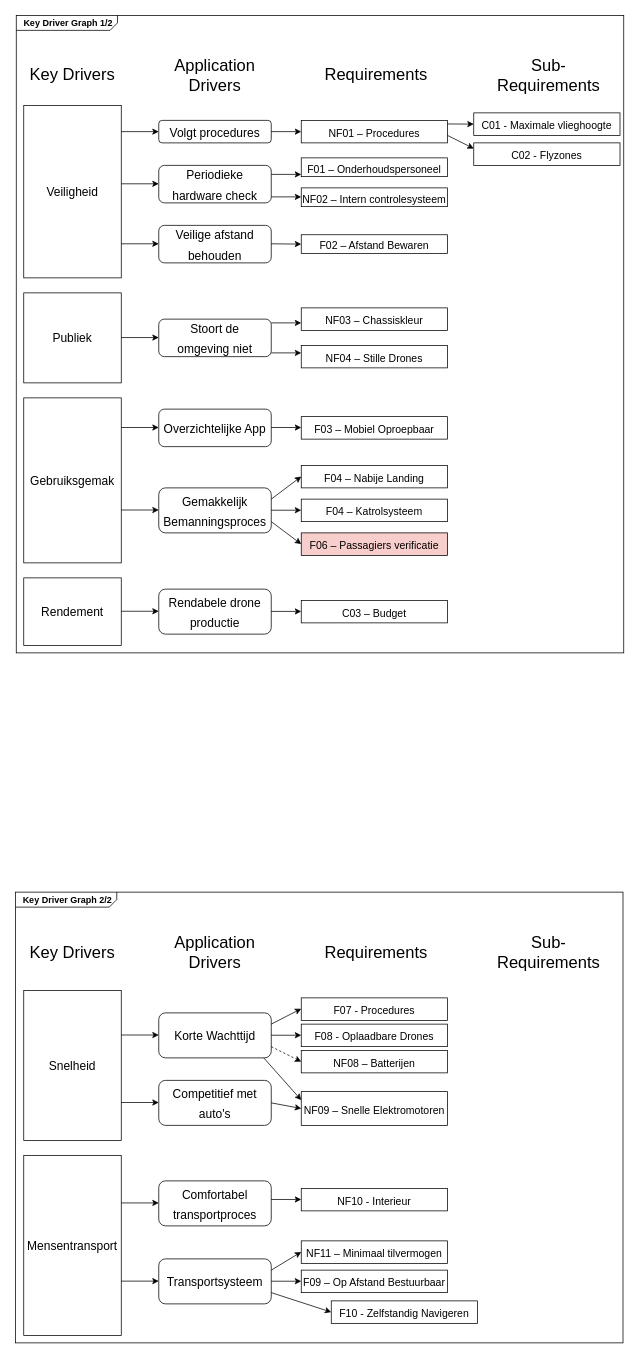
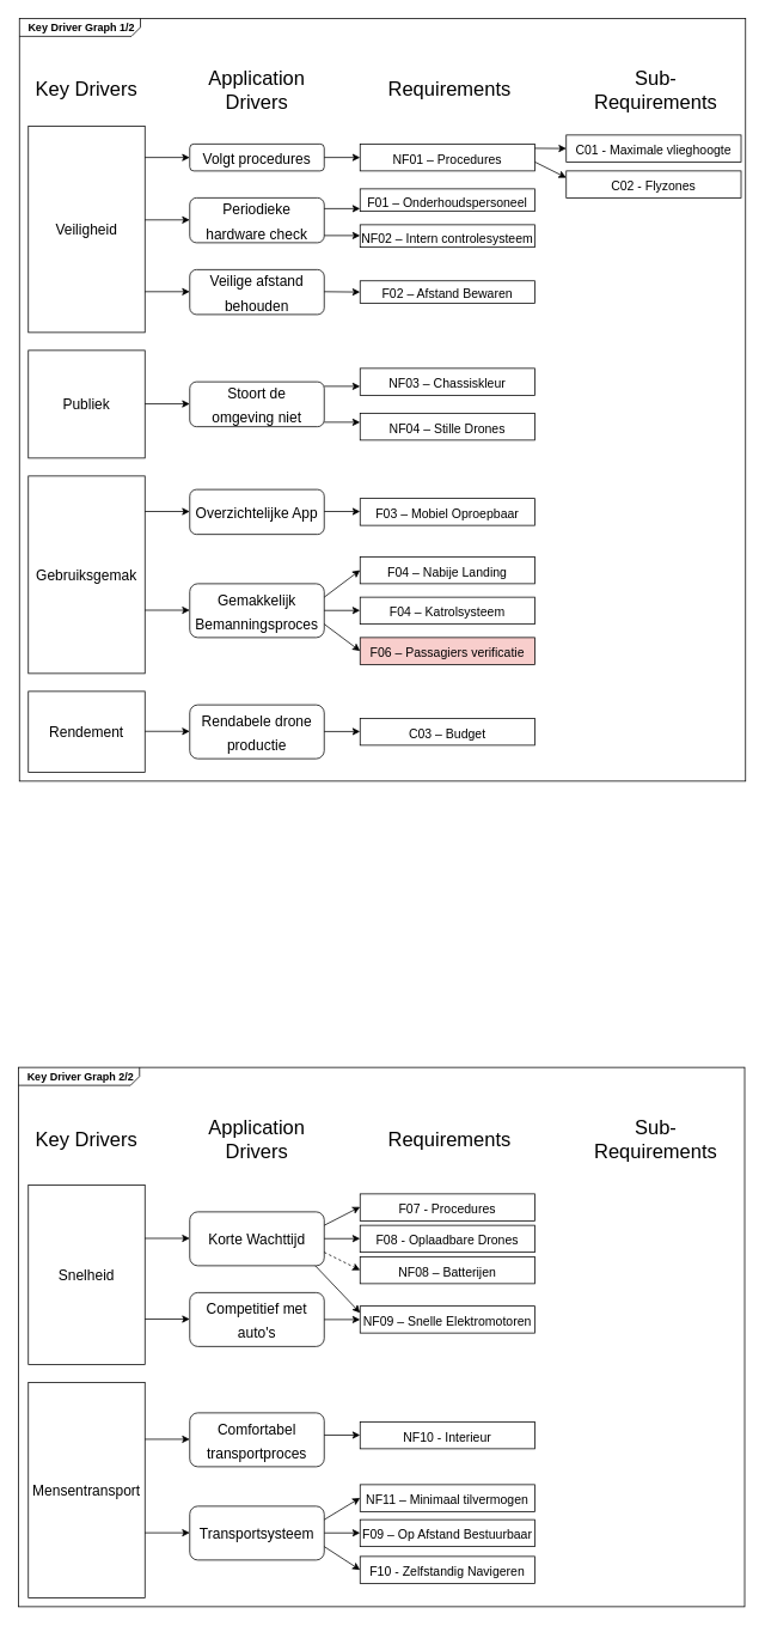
  <mxCell id="0" />
  <mxCell id="1" parent="0" />
  <mxCell id="2" value="&lt;p style=&quot;margin: 0px ; margin-top: 4px ; margin-left: 10px ; text-align: left&quot;&gt;&lt;b&gt;Key Driver Graph 2/2&lt;/b&gt;&lt;/p&gt;" style="html=1;shape=mxgraph.sysml.package;align=left;spacingLeft=5;verticalAlign=top;spacingTop=-3;labelX=135;html=1;overflow=fill;" parent="1" vertex="1"><mxGeometry x="20" y="1189" width="810" height="601" as="geometry" /></mxCell>
  <mxCell id="3" value="&lt;p style=&quot;margin: 0px ; margin-top: 4px ; margin-left: 10px ; text-align: left&quot;&gt;&lt;b&gt;Key Driver Graph 1/2&lt;/b&gt;&lt;/p&gt;" style="html=1;shape=mxgraph.sysml.package;align=left;spacingLeft=5;verticalAlign=top;spacingTop=-3;labelX=135;html=1;overflow=fill;" parent="1" vertex="1"><mxGeometry x="21" y="20" width="810" height="850" as="geometry" /></mxCell>
  <mxCell id="4" value="&lt;font style=&quot;font-size: 16px&quot;&gt;Veiligheid&lt;/font&gt;" style="rounded=0;whiteSpace=wrap;html=1;" parent="1" vertex="1"><mxGeometry x="31" y="140" width="130" height="230" as="geometry" /></mxCell>
  <mxCell id="5" value="Key Drivers" style="text;html=1;strokeColor=none;fillColor=none;align=center;verticalAlign=middle;whiteSpace=wrap;rounded=0;fontSize=22;" parent="1" vertex="1"><mxGeometry x="36" y="90" width="120" height="20" as="geometry" /></mxCell>
  <mxCell id="6" value="Application Drivers" style="text;html=1;strokeColor=none;fillColor=none;align=center;verticalAlign=middle;whiteSpace=wrap;rounded=0;fontSize=22;" parent="1" vertex="1"><mxGeometry x="226" y="90" width="120" height="20" as="geometry" /></mxCell>
  <mxCell id="7" value="Requirements" style="text;html=1;strokeColor=none;fillColor=none;align=center;verticalAlign=middle;whiteSpace=wrap;rounded=0;fontSize=22;" parent="1" vertex="1"><mxGeometry x="441" y="90" width="120" height="20" as="geometry" /></mxCell>
  <mxCell id="8" value="&lt;font style=&quot;font-size: 16px&quot;&gt;Volgt procedures&lt;/font&gt;" style="rounded=1;whiteSpace=wrap;html=1;fontSize=22;" parent="1" vertex="1"><mxGeometry x="211" y="160" width="150" height="30" as="geometry" /></mxCell>
  <mxCell id="9" value="&lt;font style=&quot;font-size: 16px&quot;&gt;Periodieke &lt;br&gt;hardware check&lt;/font&gt;" style="rounded=1;whiteSpace=wrap;html=1;fontSize=22;" parent="1" vertex="1"><mxGeometry x="211" y="220" width="150" height="50" as="geometry" /></mxCell>
  <mxCell id="10" value="&lt;span style=&quot;line-height: 107%&quot;&gt;&lt;font style=&quot;font-size: 14px&quot;&gt;NF01 – Procedures&lt;/font&gt;&lt;/span&gt;" style="rounded=0;whiteSpace=wrap;html=1;fontSize=22;" parent="1" vertex="1"><mxGeometry x="401" y="160" width="195" height="30" as="geometry" /></mxCell>
  <mxCell id="11" value="&lt;span style=&quot;line-height: 107%&quot;&gt;&lt;font style=&quot;font-size: 14px&quot;&gt;F01 – Onderhoudspersoneel&lt;/font&gt;&lt;/span&gt;" style="rounded=0;whiteSpace=wrap;html=1;fontSize=22;" parent="1" vertex="1"><mxGeometry x="401" y="210" width="195" height="25" as="geometry" /></mxCell>
  <mxCell id="12" value="&lt;font style=&quot;font-size: 16px&quot;&gt;Publiek&lt;/font&gt;" style="rounded=0;whiteSpace=wrap;html=1;" parent="1" vertex="1"><mxGeometry x="31" y="390" width="130" height="120" as="geometry" /></mxCell>
  <mxCell id="13" value="&lt;font style=&quot;font-size: 16px&quot;&gt;Stoort de &lt;br&gt;omgeving niet&lt;/font&gt;" style="rounded=1;whiteSpace=wrap;html=1;fontSize=22;" parent="1" vertex="1"><mxGeometry x="211" y="425" width="150" height="50" as="geometry" /></mxCell>
  <mxCell id="14" value="&lt;font style=&quot;font-size: 16px&quot;&gt;Veilige afstand behouden&lt;/font&gt;" style="rounded=1;whiteSpace=wrap;html=1;fontSize=22;" parent="1" vertex="1"><mxGeometry x="211" y="300" width="150" height="50" as="geometry" /></mxCell>
  <mxCell id="15" value="&lt;span style=&quot;line-height: 107%&quot;&gt;&lt;font style=&quot;font-size: 14px&quot;&gt;F02 – Afstand Bewaren&lt;/font&gt;&lt;/span&gt;" style="rounded=0;whiteSpace=wrap;html=1;fontSize=22;" parent="1" vertex="1"><mxGeometry x="401" y="312.5" width="195" height="25" as="geometry" /></mxCell>
  <mxCell id="16" value="&lt;span style=&quot;line-height: 107%&quot;&gt;&lt;font style=&quot;font-size: 14px&quot;&gt;NF03 – Chassiskleur&lt;/font&gt;&lt;/span&gt;" style="rounded=0;whiteSpace=wrap;html=1;fontSize=22;" parent="1" vertex="1"><mxGeometry x="401" y="410" width="195" height="30" as="geometry" /></mxCell>
  <mxCell id="17" value="&lt;span style=&quot;line-height: 107%&quot;&gt;&lt;font style=&quot;font-size: 14px&quot;&gt;NF04 – Stille Drones&lt;/font&gt;&lt;/span&gt;" style="rounded=0;whiteSpace=wrap;html=1;fontSize=22;" parent="1" vertex="1"><mxGeometry x="401" y="460" width="195" height="30" as="geometry" /></mxCell>
  <mxCell id="18" value="&lt;font style=&quot;font-size: 16px&quot;&gt;Gebruiksgemak&lt;/font&gt;" style="rounded=0;whiteSpace=wrap;html=1;" parent="1" vertex="1"><mxGeometry x="31" y="530" width="130" height="220" as="geometry" /></mxCell>
  <mxCell id="19" value="Sub-Requirements" style="text;html=1;strokeColor=none;fillColor=none;align=center;verticalAlign=middle;whiteSpace=wrap;rounded=0;fontSize=22;" parent="1" vertex="1"><mxGeometry x="671" y="90" width="120" height="20" as="geometry" /></mxCell>
  <mxCell id="20" value="&lt;span style=&quot;line-height: 107%&quot;&gt;&lt;font style=&quot;font-size: 14px&quot;&gt;C01 - Maximale vlieghoogte&lt;/font&gt;&lt;/span&gt;" style="rounded=0;whiteSpace=wrap;html=1;fontSize=22;" parent="1" vertex="1"><mxGeometry x="631" y="150" width="195" height="30" as="geometry" /></mxCell>
  <mxCell id="21" value="&lt;span style=&quot;line-height: 107%&quot;&gt;&lt;font style=&quot;font-size: 14px&quot;&gt;C02 - Flyzones&lt;/font&gt;&lt;/span&gt;" style="rounded=0;whiteSpace=wrap;html=1;fontSize=22;" parent="1" vertex="1"><mxGeometry x="631" y="190" width="195" height="30" as="geometry" /></mxCell>
  <mxCell id="22" value="" style="endArrow=classic;html=1;fontSize=22;entryX=0;entryY=0.5;entryDx=0;entryDy=0;" parent="1" target="8" edge="1"><mxGeometry width="50" height="50" relative="1" as="geometry"><mxPoint x="161" y="175" as="sourcePoint" /><mxPoint x="261" y="150" as="targetPoint" /></mxGeometry></mxCell>
  <mxCell id="23" value="" style="endArrow=classic;html=1;fontSize=22;" parent="1" edge="1"><mxGeometry width="50" height="50" relative="1" as="geometry"><mxPoint x="361" y="175" as="sourcePoint" /><mxPoint x="401" y="175" as="targetPoint" /></mxGeometry></mxCell>
  <mxCell id="24" value="" style="endArrow=classic;html=1;fontSize=22;" parent="1" edge="1"><mxGeometry width="50" height="50" relative="1" as="geometry"><mxPoint x="596" y="164.76" as="sourcePoint" /><mxPoint x="631" y="165" as="targetPoint" /></mxGeometry></mxCell>
  <mxCell id="25" value="" style="endArrow=classic;html=1;fontSize=22;entryX=0;entryY=0.25;entryDx=0;entryDy=0;" parent="1" target="21" edge="1"><mxGeometry width="50" height="50" relative="1" as="geometry"><mxPoint x="596" y="180" as="sourcePoint" /><mxPoint x="646" y="180" as="targetPoint" /></mxGeometry></mxCell>
  <mxCell id="26" value="" style="endArrow=classic;html=1;fontSize=22;entryX=0;entryY=0.5;entryDx=0;entryDy=0;" parent="1" edge="1"><mxGeometry width="50" height="50" relative="1" as="geometry"><mxPoint x="161" y="244.58" as="sourcePoint" /><mxPoint x="211" y="244.58" as="targetPoint" /></mxGeometry></mxCell>
  <mxCell id="27" value="" style="endArrow=classic;html=1;fontSize=22;entryX=0;entryY=0.5;entryDx=0;entryDy=0;" parent="1" edge="1"><mxGeometry width="50" height="50" relative="1" as="geometry"><mxPoint x="161" y="324.58" as="sourcePoint" /><mxPoint x="211" y="324.58" as="targetPoint" /></mxGeometry></mxCell>
  <mxCell id="28" value="" style="endArrow=classic;html=1;fontSize=22;entryX=0;entryY=0.5;entryDx=0;entryDy=0;" parent="1" edge="1"><mxGeometry width="50" height="50" relative="1" as="geometry"><mxPoint x="161" y="449.58" as="sourcePoint" /><mxPoint x="211" y="449.58" as="targetPoint" /></mxGeometry></mxCell>
  <mxCell id="29" value="" style="endArrow=classic;html=1;fontSize=22;" parent="1" edge="1"><mxGeometry width="50" height="50" relative="1" as="geometry"><mxPoint x="361" y="324.58" as="sourcePoint" /><mxPoint x="401" y="325" as="targetPoint" /></mxGeometry></mxCell>
  <mxCell id="30" value="" style="endArrow=classic;html=1;fontSize=22;" parent="1" edge="1"><mxGeometry width="50" height="50" relative="1" as="geometry"><mxPoint x="361" y="430" as="sourcePoint" /><mxPoint x="401" y="430" as="targetPoint" /></mxGeometry></mxCell>
  <mxCell id="31" value="" style="endArrow=classic;html=1;fontSize=22;" parent="1" edge="1"><mxGeometry width="50" height="50" relative="1" as="geometry"><mxPoint x="361" y="470" as="sourcePoint" /><mxPoint x="401" y="470" as="targetPoint" /></mxGeometry></mxCell>
  <mxCell id="32" value="&lt;font style=&quot;font-size: 16px&quot;&gt;Overzichtelijke App&lt;/font&gt;" style="rounded=1;whiteSpace=wrap;html=1;fontSize=22;" parent="1" vertex="1"><mxGeometry x="211" y="545" width="150" height="50" as="geometry" /></mxCell>
  <mxCell id="33" value="&lt;font style=&quot;font-size: 16px&quot;&gt;Gemakkelijk&lt;br&gt;Bemanningsproces&lt;br&gt;&lt;/font&gt;" style="rounded=1;whiteSpace=wrap;html=1;fontSize=22;" parent="1" vertex="1"><mxGeometry x="211" y="650" width="150" height="60" as="geometry" /></mxCell>
  <mxCell id="34" value="&lt;span style=&quot;line-height: 107%&quot;&gt;&lt;font style=&quot;font-size: 14px&quot;&gt;F03 – Mobiel Oproepbaar&lt;/font&gt;&lt;/span&gt;" style="rounded=0;whiteSpace=wrap;html=1;fontSize=22;" parent="1" vertex="1"><mxGeometry x="401" y="555" width="195" height="30" as="geometry" /></mxCell>
  <mxCell id="35" value="&lt;span style=&quot;line-height: 107%&quot;&gt;&lt;font style=&quot;font-size: 14px&quot;&gt;F04 – Nabije Landing&lt;/font&gt;&lt;/span&gt;" style="rounded=0;whiteSpace=wrap;html=1;fontSize=22;" parent="1" vertex="1"><mxGeometry x="401" y="620" width="195" height="30" as="geometry" /></mxCell>
  <mxCell id="36" value="&lt;span style=&quot;line-height: 107%&quot;&gt;&lt;font style=&quot;font-size: 14px&quot;&gt;F04 – Katrolsysteem&lt;/font&gt;&lt;/span&gt;" style="rounded=0;whiteSpace=wrap;html=1;fontSize=22;" parent="1" vertex="1"><mxGeometry x="401" y="665" width="195" height="30" as="geometry" /></mxCell>
  <mxCell id="37" value="&lt;span style=&quot;line-height: 107%&quot;&gt;&lt;font style=&quot;font-size: 14px&quot;&gt;F06 – Passagiers verificatie&lt;/font&gt;&lt;/span&gt;" style="rounded=0;whiteSpace=wrap;html=1;fontSize=22;fillColor=#f8cecc;" parent="1" vertex="1"><mxGeometry x="401" y="710" width="195" height="30" as="geometry" /></mxCell>
  <mxCell id="38" value="" style="endArrow=classic;html=1;fontSize=22;entryX=0;entryY=0.5;entryDx=0;entryDy=0;" parent="1" edge="1"><mxGeometry width="50" height="50" relative="1" as="geometry"><mxPoint x="161" y="569.5" as="sourcePoint" /><mxPoint x="211" y="569.5" as="targetPoint" /></mxGeometry></mxCell>
  <mxCell id="39" value="" style="endArrow=classic;html=1;fontSize=22;entryX=0;entryY=0.5;entryDx=0;entryDy=0;" parent="1" edge="1"><mxGeometry width="50" height="50" relative="1" as="geometry"><mxPoint x="161" y="679.5" as="sourcePoint" /><mxPoint x="211" y="679.5" as="targetPoint" /></mxGeometry></mxCell>
  <mxCell id="40" value="" style="endArrow=classic;html=1;fontSize=22;" parent="1" edge="1"><mxGeometry width="50" height="50" relative="1" as="geometry"><mxPoint x="361" y="569.5" as="sourcePoint" /><mxPoint x="401" y="569.5" as="targetPoint" /></mxGeometry></mxCell>
  <mxCell id="41" value="" style="endArrow=classic;html=1;fontSize=22;exitX=1;exitY=0.25;exitDx=0;exitDy=0;" parent="1" source="33" edge="1"><mxGeometry width="50" height="50" relative="1" as="geometry"><mxPoint x="361" y="634.9" as="sourcePoint" /><mxPoint x="401" y="634.9" as="targetPoint" /></mxGeometry></mxCell>
  <mxCell id="42" value="" style="endArrow=classic;html=1;fontSize=22;" parent="1" edge="1"><mxGeometry width="50" height="50" relative="1" as="geometry"><mxPoint x="361" y="679.8" as="sourcePoint" /><mxPoint x="401" y="679.8" as="targetPoint" /></mxGeometry></mxCell>
  <mxCell id="43" value="" style="endArrow=classic;html=1;fontSize=22;entryX=0;entryY=0.5;entryDx=0;entryDy=0;" parent="1" target="37" edge="1"><mxGeometry width="50" height="50" relative="1" as="geometry"><mxPoint x="361" y="695" as="sourcePoint" /><mxPoint x="401" y="695" as="targetPoint" /></mxGeometry></mxCell>
  <mxCell id="44" value="&lt;font style=&quot;font-size: 16px&quot;&gt;Rendement&lt;/font&gt;" style="rounded=0;whiteSpace=wrap;html=1;" parent="1" vertex="1"><mxGeometry x="31" y="770" width="130" height="90" as="geometry" /></mxCell>
  <mxCell id="45" value="&lt;font style=&quot;font-size: 16px&quot;&gt;Snelheid&lt;/font&gt;" style="rounded=0;whiteSpace=wrap;html=1;" parent="1" vertex="1"><mxGeometry x="31" y="1320" width="130" height="200" as="geometry" /></mxCell>
  <mxCell id="46" value="&lt;font style=&quot;font-size: 16px&quot;&gt;Mensentransport&lt;/font&gt;" style="rounded=0;whiteSpace=wrap;html=1;" parent="1" vertex="1"><mxGeometry x="31" y="1540" width="130" height="240" as="geometry" /></mxCell>
  <mxCell id="47" value="&lt;font style=&quot;font-size: 16px&quot;&gt;Rendabele drone productie&lt;br&gt;&lt;/font&gt;" style="rounded=1;whiteSpace=wrap;html=1;fontSize=22;" parent="1" vertex="1"><mxGeometry x="211" y="785" width="150" height="60" as="geometry" /></mxCell>
  <mxCell id="48" value="&lt;span style=&quot;line-height: 107%&quot;&gt;&lt;font style=&quot;font-size: 14px&quot;&gt;C03 – Budget&lt;/font&gt;&lt;/span&gt;" style="rounded=0;whiteSpace=wrap;html=1;fontSize=22;" parent="1" vertex="1"><mxGeometry x="401" y="800" width="195" height="30" as="geometry" /></mxCell>
  <mxCell id="49" value="&lt;font style=&quot;font-size: 16px&quot;&gt;Competitief met auto's&lt;br&gt;&lt;/font&gt;" style="rounded=1;whiteSpace=wrap;html=1;fontSize=22;" parent="1" vertex="1"><mxGeometry x="211" y="1440" width="150" height="60" as="geometry" /></mxCell>
  <mxCell id="50" value="&lt;span style=&quot;font-size: 14px&quot;&gt;F08 - Oplaadbare Drones&lt;/span&gt;" style="rounded=0;whiteSpace=wrap;html=1;fontSize=22;" parent="1" vertex="1"><mxGeometry x="401" y="1365" width="195" height="30" as="geometry" /></mxCell>
  <mxCell id="51" value="&lt;span style=&quot;font-size: 14px&quot;&gt;F07 - Procedures&lt;/span&gt;" style="rounded=0;whiteSpace=wrap;html=1;fontSize=22;" parent="1" vertex="1"><mxGeometry x="401" y="1330" width="195" height="30" as="geometry" /></mxCell>
  <mxCell id="52" value="&lt;font style=&quot;font-size: 16px&quot;&gt;Korte Wachttijd&lt;br&gt;&lt;/font&gt;" style="rounded=1;whiteSpace=wrap;html=1;fontSize=22;" parent="1" vertex="1"><mxGeometry x="211" y="1350" width="150" height="60" as="geometry" /></mxCell>
  <mxCell id="53" value="" style="endArrow=classic;html=1;fontSize=22;" parent="1" edge="1"><mxGeometry width="50" height="50" relative="1" as="geometry"><mxPoint x="361" y="232" as="sourcePoint" /><mxPoint x="401" y="232" as="targetPoint" /></mxGeometry></mxCell>
  <mxCell id="54" value="&lt;span style=&quot;line-height: 107%&quot;&gt;&lt;font style=&quot;font-size: 14px&quot;&gt;NF02 – Intern controlesysteem&lt;/font&gt;&lt;/span&gt;" style="rounded=0;whiteSpace=wrap;html=1;fontSize=22;" parent="1" vertex="1"><mxGeometry x="401" y="250" width="195" height="25" as="geometry" /></mxCell>
  <mxCell id="55" value="" style="endArrow=classic;html=1;fontSize=22;entryX=0;entryY=0.5;entryDx=0;entryDy=0;" parent="1" edge="1"><mxGeometry width="50" height="50" relative="1" as="geometry"><mxPoint x="161" y="814.5" as="sourcePoint" /><mxPoint x="211" y="814.5" as="targetPoint" /></mxGeometry></mxCell>
  <mxCell id="56" value="" style="endArrow=classic;html=1;fontSize=22;" parent="1" edge="1"><mxGeometry width="50" height="50" relative="1" as="geometry"><mxPoint x="361" y="814.71" as="sourcePoint" /><mxPoint x="401" y="814.71" as="targetPoint" /></mxGeometry></mxCell>
  <mxCell id="57" value="Key Drivers" style="text;html=1;strokeColor=none;fillColor=none;align=center;verticalAlign=middle;whiteSpace=wrap;rounded=0;fontSize=22;" parent="1" vertex="1"><mxGeometry x="36" y="1260" width="120" height="20" as="geometry" /></mxCell>
  <mxCell id="58" value="Application Drivers" style="text;html=1;strokeColor=none;fillColor=none;align=center;verticalAlign=middle;whiteSpace=wrap;rounded=0;fontSize=22;" parent="1" vertex="1"><mxGeometry x="226" y="1260" width="120" height="20" as="geometry" /></mxCell>
  <mxCell id="59" value="Requirements" style="text;html=1;strokeColor=none;fillColor=none;align=center;verticalAlign=middle;whiteSpace=wrap;rounded=0;fontSize=22;" parent="1" vertex="1"><mxGeometry x="441" y="1260" width="120" height="20" as="geometry" /></mxCell>
  <mxCell id="60" value="Sub-Requirements" style="text;html=1;strokeColor=none;fillColor=none;align=center;verticalAlign=middle;whiteSpace=wrap;rounded=0;fontSize=22;" parent="1" vertex="1"><mxGeometry x="671" y="1260" width="120" height="20" as="geometry" /></mxCell>
- <mxCell id="61" value="&lt;span style=&quot;font-size: 14px&quot;&gt;NF09 – Snelle Elektromotoren&lt;/span&gt;" style="rounded=0;whiteSpace=wrap;html=1;fontSize=22;" parent="1" vertex="1"><mxGeometry x="401" y="1455" width="195" height="45" as="geometry" /></mxCell>
+ <mxCell id="61" value="&lt;span style=&quot;font-size: 14px&quot;&gt;NF09 – Snelle Elektromotoren&lt;/span&gt;" style="rounded=0;whiteSpace=wrap;html=1;fontSize=22;" parent="1" vertex="1"><mxGeometry x="401" y="1455" width="195" height="30" as="geometry" /></mxCell>
  <mxCell id="62" value="" style="endArrow=classic;html=1;fontSize=22;entryX=0;entryY=0.5;entryDx=0;entryDy=0;" parent="1" edge="1"><mxGeometry width="50" height="50" relative="1" as="geometry"><mxPoint x="161" y="1379.5" as="sourcePoint" /><mxPoint x="211" y="1379.5" as="targetPoint" /></mxGeometry></mxCell>
  <mxCell id="63" value="" style="endArrow=classic;html=1;fontSize=22;entryX=0;entryY=0.5;entryDx=0;entryDy=0;" parent="1" edge="1"><mxGeometry width="50" height="50" relative="1" as="geometry"><mxPoint x="161" y="1469.5" as="sourcePoint" /><mxPoint x="211" y="1469.5" as="targetPoint" /></mxGeometry></mxCell>
  <mxCell id="64" value="" style="endArrow=classic;html=1;fontSize=22;exitX=1;exitY=0.25;exitDx=0;exitDy=0;" parent="1" source="52" edge="1"><mxGeometry width="50" height="50" relative="1" as="geometry"><mxPoint x="361" y="1344.5" as="sourcePoint" /><mxPoint x="401" y="1344.5" as="targetPoint" /></mxGeometry></mxCell>
  <mxCell id="65" value="" style="endArrow=classic;html=1;fontSize=22;" parent="1" edge="1"><mxGeometry width="50" height="50" relative="1" as="geometry"><mxPoint x="361" y="1379.83" as="sourcePoint" /><mxPoint x="401" y="1379.83" as="targetPoint" /></mxGeometry></mxCell>
  <mxCell id="66" value="" style="endArrow=classic;html=1;fontSize=22;entryX=0;entryY=0.25;entryDx=0;entryDy=0;" parent="1" target="61" edge="1"><mxGeometry width="50" height="50" relative="1" as="geometry"><mxPoint x="351" y="1410" as="sourcePoint" /><mxPoint x="401" y="1400" as="targetPoint" /></mxGeometry></mxCell>
  <mxCell id="67" value="" style="endArrow=classic;html=1;fontSize=22;exitX=1;exitY=0.5;exitDx=0;exitDy=0;entryX=0;entryY=0.5;entryDx=0;entryDy=0;" parent="1" source="49" target="61" edge="1"><mxGeometry width="50" height="50" relative="1" as="geometry"><mxPoint x="361" y="1499.66" as="sourcePoint" /><mxPoint x="401" y="1499.66" as="targetPoint" /></mxGeometry></mxCell>
  <mxCell id="68" value="&lt;font style=&quot;font-size: 16px&quot;&gt;Comfortabel transportproces&lt;br&gt;&lt;/font&gt;" style="rounded=1;whiteSpace=wrap;html=1;fontSize=22;" parent="1" vertex="1"><mxGeometry x="211" y="1574" width="150" height="60" as="geometry" /></mxCell>
  <mxCell id="69" value="&lt;font style=&quot;font-size: 16px&quot;&gt;Transportsysteem&lt;br&gt;&lt;/font&gt;" style="rounded=1;whiteSpace=wrap;html=1;fontSize=22;" parent="1" vertex="1"><mxGeometry x="211" y="1678" width="150" height="60" as="geometry" /></mxCell>
  <mxCell id="70" value="&lt;span style=&quot;font-size: 14px&quot;&gt;F09 – Op Afstand Bestuurbaar&lt;/span&gt;" style="rounded=0;whiteSpace=wrap;html=1;fontSize=22;" parent="1" vertex="1"><mxGeometry x="401" y="1693" width="195" height="30" as="geometry" /></mxCell>
  <mxCell id="71" value="&lt;span style=&quot;font-size: 14px&quot;&gt;NF11 – Minimaal tilvermogen&lt;/span&gt;" style="rounded=0;whiteSpace=wrap;html=1;fontSize=22;" parent="1" vertex="1"><mxGeometry x="401" y="1654" width="195" height="30" as="geometry" /></mxCell>
- <mxCell id="72" value="&lt;span style=&quot;font-size: 14px&quot;&gt;F10 - Zelfstandig Navigeren&lt;/span&gt;" style="rounded=0;whiteSpace=wrap;html=1;fontSize=22;" parent="1" vertex="1"><mxGeometry x="441" y="1734" width="195" height="30" as="geometry" /></mxCell>
+ <mxCell id="72" value="&lt;span style=&quot;font-size: 14px&quot;&gt;F10 - Zelfstandig Navigeren&lt;/span&gt;" style="rounded=0;whiteSpace=wrap;html=1;fontSize=22;" parent="1" vertex="1"><mxGeometry x="401" y="1734" width="195" height="30" as="geometry" /></mxCell>
  <mxCell id="73" value="&lt;span style=&quot;font-size: 14px&quot;&gt;NF10 - Interieur&lt;/span&gt;" style="rounded=0;whiteSpace=wrap;html=1;fontSize=22;" parent="1" vertex="1"><mxGeometry x="401" y="1584" width="195" height="30" as="geometry" /></mxCell>
  <mxCell id="74" value="" style="endArrow=classic;html=1;fontSize=22;entryX=0;entryY=0.5;entryDx=0;entryDy=0;" parent="1" edge="1"><mxGeometry width="50" height="50" relative="1" as="geometry"><mxPoint x="161" y="1603.41" as="sourcePoint" /><mxPoint x="211" y="1603.41" as="targetPoint" /></mxGeometry></mxCell>
  <mxCell id="75" value="" style="endArrow=classic;html=1;fontSize=22;" parent="1" edge="1"><mxGeometry width="50" height="50" relative="1" as="geometry"><mxPoint x="361" y="1707.8" as="sourcePoint" /><mxPoint x="401" y="1707.8" as="targetPoint" /></mxGeometry></mxCell>
  <mxCell id="76" value="" style="endArrow=classic;html=1;fontSize=22;" parent="1" edge="1"><mxGeometry width="50" height="50" relative="1" as="geometry"><mxPoint x="361" y="1598.8" as="sourcePoint" /><mxPoint x="401" y="1598.8" as="targetPoint" /></mxGeometry></mxCell>
  <mxCell id="77" value="" style="endArrow=classic;html=1;fontSize=22;exitX=1;exitY=0.25;exitDx=0;exitDy=0;" parent="1" source="69" edge="1"><mxGeometry width="50" height="50" relative="1" as="geometry"><mxPoint x="361" y="1668.8" as="sourcePoint" /><mxPoint x="401" y="1668.8" as="targetPoint" /></mxGeometry></mxCell>
  <mxCell id="78" value="" style="endArrow=classic;html=1;fontSize=22;entryX=0;entryY=0.5;entryDx=0;entryDy=0;" parent="1" target="72" edge="1"><mxGeometry width="50" height="50" relative="1" as="geometry"><mxPoint x="361" y="1723" as="sourcePoint" /><mxPoint x="401" y="1723" as="targetPoint" /></mxGeometry></mxCell>
  <mxCell id="79" value="" style="endArrow=classic;html=1;fontSize=22;entryX=0;entryY=0.5;entryDx=0;entryDy=0;" parent="1" edge="1"><mxGeometry width="50" height="50" relative="1" as="geometry"><mxPoint x="161" y="1707.66" as="sourcePoint" /><mxPoint x="211" y="1707.66" as="targetPoint" /></mxGeometry></mxCell>
  <mxCell id="80" value="" style="endArrow=classic;html=1;fontSize=22;" parent="1" edge="1"><mxGeometry width="50" height="50" relative="1" as="geometry"><mxPoint x="361" y="262" as="sourcePoint" /><mxPoint x="401" y="262" as="targetPoint" /></mxGeometry></mxCell>
  <mxCell id="81" value="&lt;span style=&quot;line-height: 107%&quot;&gt;&lt;font style=&quot;font-size: 14px&quot;&gt;NF08 – Batterijen&lt;/font&gt;&lt;/span&gt;" style="rounded=0;whiteSpace=wrap;html=1;fontSize=22;" vertex="1" parent="1"><mxGeometry x="401" y="1400" width="195" height="30" as="geometry" /></mxCell>
  <mxCell id="82" value="" style="endArrow=classic;html=1;fontSize=22;exitX=1;exitY=0.75;exitDx=0;exitDy=0;entryX=0;entryY=0.5;entryDx=0;entryDy=0;dashed=1;" edge="1" parent="1" source="52" target="81"><mxGeometry width="50" height="50" relative="1" as="geometry"><mxPoint x="371" y="1375" as="sourcePoint" /><mxPoint x="411" y="1354.5" as="targetPoint" /></mxGeometry></mxCell>
